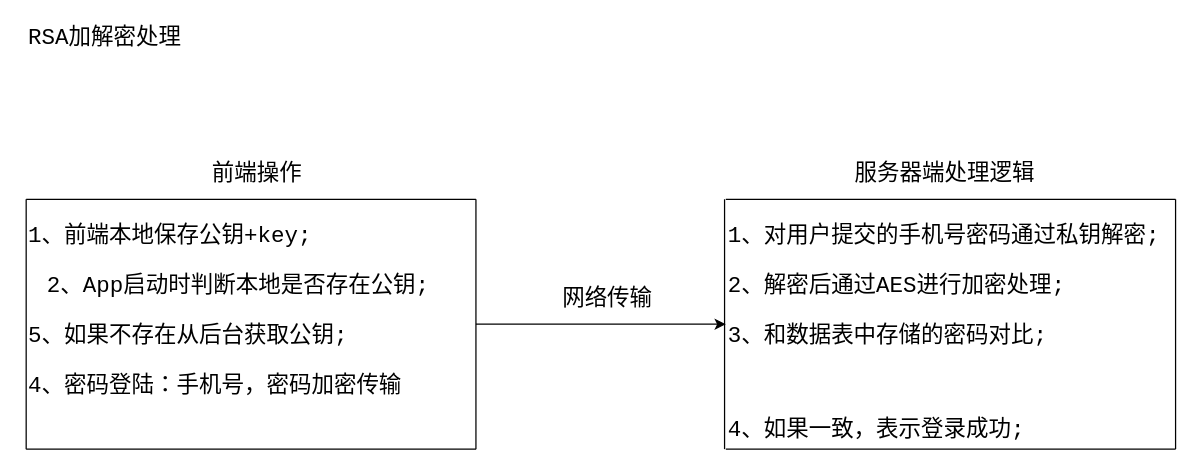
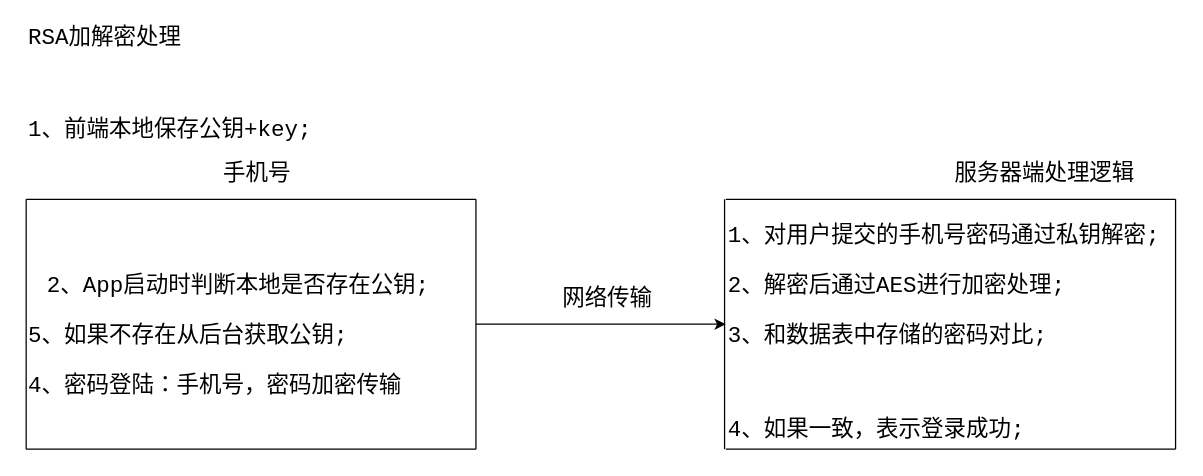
  <mxCell id="0" />
  <mxCell id="1" parent="0" />
  <mxCell id="2" value="" style="endArrow=none;html=1;fontFamily=Courier New;fontSize=18;" edge="1" parent="1"><mxGeometry width="50" height="50" relative="1" as="geometry"><mxPoint x="20" y="159" as="sourcePoint" /><mxPoint x="380" y="159" as="targetPoint" /></mxGeometry></mxCell>
- <mxCell id="3" value="前端操作" style="text;html=1;strokeColor=none;fillColor=none;align=center;verticalAlign=middle;whiteSpace=wrap;rounded=0;fontFamily=Courier New;fontSize=18;" vertex="1" parent="1"><mxGeometry x="150" y="129" width="110" height="20" as="geometry" /></mxCell>
+ <mxCell id="3" value="手机号" style="text;html=1;strokeColor=none;fillColor=none;align=center;verticalAlign=middle;whiteSpace=wrap;rounded=0;fontFamily=Courier New;fontSize=18;" vertex="1" parent="1"><mxGeometry x="150" y="129" width="110" height="20" as="geometry" /></mxCell>
  <mxCell id="4" value="" style="endArrow=none;html=1;fontFamily=Courier New;fontSize=18;" edge="1" parent="1"><mxGeometry width="50" height="50" relative="1" as="geometry"><mxPoint x="20" y="359" as="sourcePoint" /><mxPoint x="380" y="359" as="targetPoint" /></mxGeometry></mxCell>
- <mxCell id="5" value="1、前端本地保存公钥+key;" style="text;html=1;strokeColor=none;fillColor=none;align=left;verticalAlign=middle;whiteSpace=wrap;rounded=0;fontFamily=Courier New;fontSize=18;" vertex="1" parent="1"><mxGeometry x="20" y="179" width="270" height="20" as="geometry" /></mxCell>
+ <mxCell id="5" value="1、前端本地保存公钥+key;" style="text;html=1;strokeColor=none;fillColor=none;align=left;verticalAlign=middle;whiteSpace=wrap;rounded=0;fontFamily=Courier New;fontSize=18;" vertex="1" parent="1"><mxGeometry x="20" y="94" width="270" height="20" as="geometry" /></mxCell>
  <mxCell id="6" value="2、App启动时判断本地是否存在公钥;" style="text;html=1;strokeColor=none;fillColor=none;align=left;verticalAlign=middle;whiteSpace=wrap;rounded=0;fontFamily=Courier New;fontSize=18;" vertex="1" parent="1"><mxGeometry x="35" y="219" width="370" height="20" as="geometry" /></mxCell>
  <mxCell id="7" value="5、如果不存在从后台获取公钥;" style="text;html=1;strokeColor=none;fillColor=none;align=left;verticalAlign=middle;whiteSpace=wrap;rounded=0;fontFamily=Courier New;fontSize=18;" vertex="1" parent="1"><mxGeometry x="20" y="259" width="370" height="20" as="geometry" /></mxCell>
  <mxCell id="8" value="4、密码登陆：手机号，密码加密传输" style="text;html=1;strokeColor=none;fillColor=none;align=left;verticalAlign=middle;whiteSpace=wrap;rounded=0;fontFamily=Courier New;fontSize=18;" vertex="1" parent="1"><mxGeometry x="20" y="299" width="350" height="20" as="geometry" /></mxCell>
  <mxCell id="9" value="" style="endArrow=none;html=1;fontFamily=Courier New;fontSize=18;" edge="1" parent="1"><mxGeometry width="50" height="50" relative="1" as="geometry"><mxPoint x="20" y="359" as="sourcePoint" /><mxPoint x="20" y="159" as="targetPoint" /></mxGeometry></mxCell>
  <mxCell id="10" value="" style="endArrow=none;html=1;fontFamily=Courier New;fontSize=18;" edge="1" parent="1"><mxGeometry width="50" height="50" relative="1" as="geometry"><mxPoint x="380" y="359" as="sourcePoint" /><mxPoint x="380" y="159" as="targetPoint" /></mxGeometry></mxCell>
- <mxCell id="11" value="服务器端处理逻辑" style="text;html=1;strokeColor=none;fillColor=none;align=center;verticalAlign=middle;whiteSpace=wrap;rounded=0;fontFamily=Courier New;fontSize=18;" vertex="1" parent="1"><mxGeometry x="662.5" y="129" width="185" height="20" as="geometry" /></mxCell>
+ <mxCell id="11" value="服务器端处理逻辑" style="text;html=1;strokeColor=none;fillColor=none;align=center;verticalAlign=middle;whiteSpace=wrap;rounded=0;fontFamily=Courier New;fontSize=18;" vertex="1" parent="1"><mxGeometry x="742.5" y="129" width="185" height="20" as="geometry" /></mxCell>
  <mxCell id="12" value="" style="endArrow=none;html=1;fontFamily=Courier New;fontSize=18;" edge="1" parent="1"><mxGeometry width="50" height="50" relative="1" as="geometry"><mxPoint x="580" y="159" as="sourcePoint" /><mxPoint x="940" y="159" as="targetPoint" /></mxGeometry></mxCell>
  <mxCell id="13" value="1、对用户提交的手机号密码通过私钥解密;" style="text;html=1;strokeColor=none;fillColor=none;align=left;verticalAlign=middle;whiteSpace=wrap;rounded=0;fontFamily=Courier New;fontSize=18;" vertex="1" parent="1"><mxGeometry x="580" y="179" width="350" height="20" as="geometry" /></mxCell>
  <mxCell id="14" value="2、解密后通过AES进行加密处理;" style="text;html=1;strokeColor=none;fillColor=none;align=left;verticalAlign=middle;whiteSpace=wrap;rounded=0;fontFamily=Courier New;fontSize=18;" vertex="1" parent="1"><mxGeometry x="580" y="219" width="300" height="20" as="geometry" /></mxCell>
  <mxCell id="15" value="3、和数据表中存储的密码对比;" style="text;html=1;strokeColor=none;fillColor=none;align=left;verticalAlign=middle;whiteSpace=wrap;rounded=0;fontFamily=Courier New;fontSize=18;" vertex="1" parent="1"><mxGeometry x="580" y="259" width="300" height="20" as="geometry" /></mxCell>
  <mxCell id="16" value="4、如果一致，表示登录成功;" style="text;html=1;strokeColor=none;fillColor=none;align=left;verticalAlign=middle;whiteSpace=wrap;rounded=0;fontFamily=Courier New;fontSize=18;" vertex="1" parent="1"><mxGeometry x="580" y="334" width="300" height="20" as="geometry" /></mxCell>
  <mxCell id="17" value="" style="endArrow=none;html=1;fontFamily=Courier New;fontSize=18;" edge="1" parent="1"><mxGeometry width="50" height="50" relative="1" as="geometry"><mxPoint x="579" y="359" as="sourcePoint" /><mxPoint x="579" y="159" as="targetPoint" /></mxGeometry></mxCell>
  <mxCell id="18" value="" style="endArrow=none;html=1;fontFamily=Courier New;fontSize=18;" edge="1" parent="1"><mxGeometry width="50" height="50" relative="1" as="geometry"><mxPoint x="580" y="359" as="sourcePoint" /><mxPoint x="940" y="359" as="targetPoint" /></mxGeometry></mxCell>
  <mxCell id="19" value="" style="endArrow=none;html=1;fontFamily=Courier New;fontSize=18;" edge="1" parent="1"><mxGeometry width="50" height="50" relative="1" as="geometry"><mxPoint x="940" y="359" as="sourcePoint" /><mxPoint x="940" y="159" as="targetPoint" /></mxGeometry></mxCell>
  <mxCell id="20" value="" style="endArrow=classic;html=1;fontFamily=Courier New;fontSize=18;" edge="1" parent="1"><mxGeometry width="50" height="50" relative="1" as="geometry"><mxPoint x="380" y="259" as="sourcePoint" /><mxPoint x="580" y="259" as="targetPoint" /></mxGeometry></mxCell>
  <mxCell id="21" value="网络传输" style="text;html=1;strokeColor=none;fillColor=none;align=center;verticalAlign=middle;whiteSpace=wrap;rounded=0;fontFamily=Courier New;fontSize=18;" vertex="1" parent="1"><mxGeometry x="447.5" y="229" width="75" height="20" as="geometry" /></mxCell>
  <mxCell id="22" value="RSA加解密处理" style="text;html=1;strokeColor=none;fillColor=none;align=left;verticalAlign=middle;whiteSpace=wrap;rounded=0;fontFamily=Courier New;fontSize=18;" vertex="1" parent="1"><mxGeometry x="20" y="20" width="170" height="20" as="geometry" /></mxCell>
